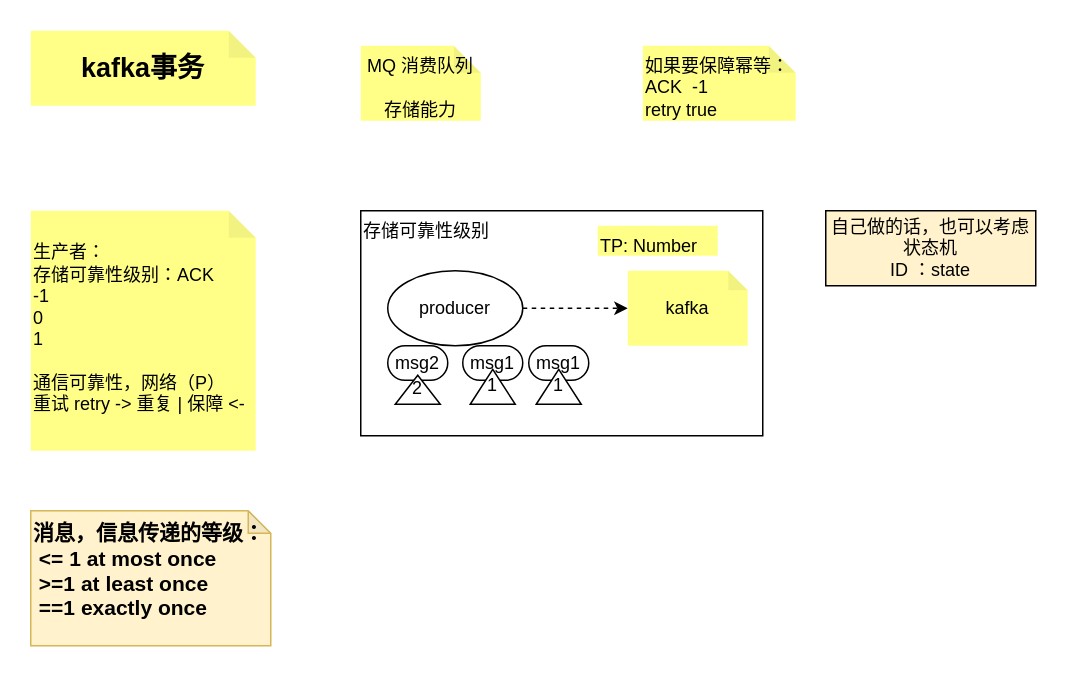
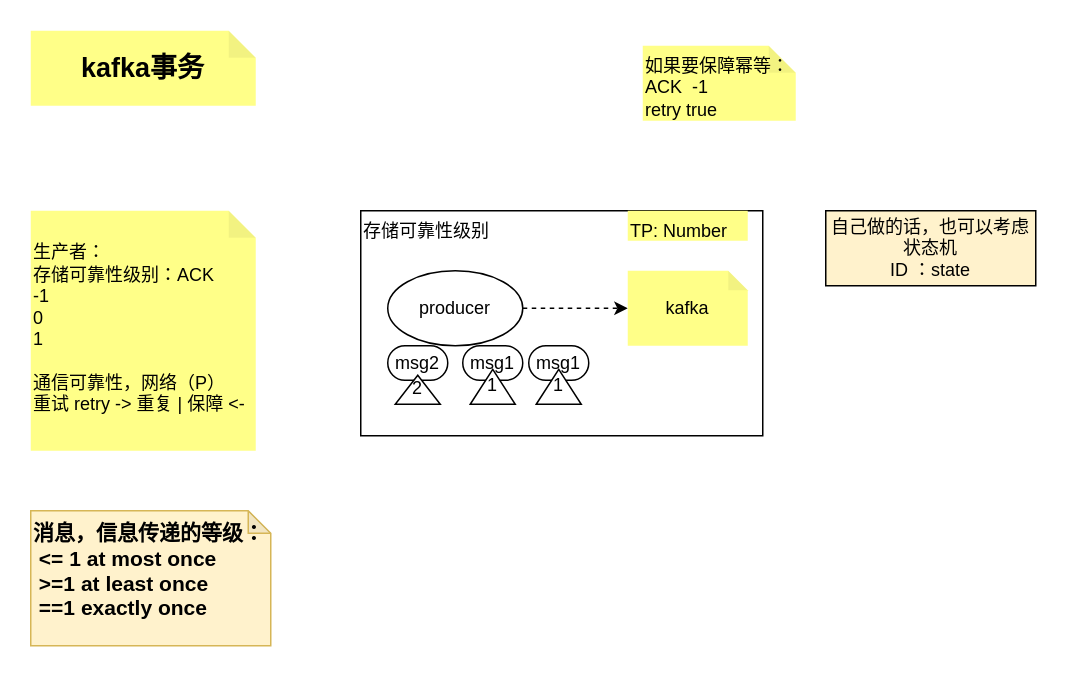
  <mxCell id="0" />
  <mxCell id="1" parent="0" />
  <mxCell id="2" value="存储可靠性级别" style="rounded=0;whiteSpace=wrap;html=1;align=left;verticalAlign=top;" vertex="1" parent="1"><mxGeometry x="240" y="140" width="268" height="150" as="geometry" /></mxCell>
  <mxCell id="3" value="&lt;div&gt;&lt;br&gt;&lt;/div&gt;&lt;div&gt;生产者：&lt;/div&gt;&lt;div&gt;存储可靠性级别：ACK&lt;/div&gt;&lt;div&gt;-1&lt;/div&gt;&lt;div&gt;0&lt;/div&gt;&lt;div&gt;1&lt;/div&gt;&lt;div&gt;&lt;br&gt;&lt;/div&gt;&lt;div&gt;通信可靠性，网络（P）&lt;/div&gt;&lt;div&gt;重试 retry -&amp;gt; 重复 | 保障 &amp;lt;-&lt;/div&gt;" style="shape=note;whiteSpace=wrap;html=1;backgroundOutline=1;darkOpacity=0.05;fillColor=#ffff88;strokeColor=none;horizontal=1;align=left;verticalAlign=top;size=18;" vertex="1" parent="1"><mxGeometry x="20" y="140" width="150" height="160" as="geometry" /></mxCell>
  <mxCell id="4" value="kafka事务" style="shape=note;whiteSpace=wrap;html=1;backgroundOutline=1;darkOpacity=0.05;fillColor=#ffff88;strokeColor=none;horizontal=1;align=center;verticalAlign=middle;size=18;fontSize=18;fontStyle=1" vertex="1" parent="1"><mxGeometry x="20" y="20" width="150" height="50" as="geometry" /></mxCell>
  <mxCell id="5" style="edgeStyle=orthogonalEdgeStyle;rounded=0;orthogonalLoop=1;jettySize=auto;html=1;dashed=1;" edge="1" parent="1" source="6" target="7"><mxGeometry relative="1" as="geometry" /></mxCell>
  <mxCell id="6" value="producer" style="ellipse;whiteSpace=wrap;html=1;" vertex="1" parent="1"><mxGeometry x="258" y="180" width="90" height="50" as="geometry" /></mxCell>
  <mxCell id="7" value="kafka" style="shape=note;whiteSpace=wrap;html=1;backgroundOutline=1;darkOpacity=0.05;fillColor=#ffff88;strokeColor=none;horizontal=1;align=center;verticalAlign=middle;size=13;" vertex="1" parent="1"><mxGeometry x="418" y="180" width="80" height="50" as="geometry" /></mxCell>
  <mxCell id="8" value="msg1" style="rounded=1;whiteSpace=wrap;html=1;arcSize=50;" vertex="1" parent="1"><mxGeometry x="308" y="230" width="40" height="23" as="geometry" /></mxCell>
  <mxCell id="9" value="1" style="triangle;whiteSpace=wrap;html=1;rotation=-90;textDirection=vertical-lr;" vertex="1" parent="1"><mxGeometry x="316.38" y="242.38" width="23.25" height="30" as="geometry" /></mxCell>
  <mxCell id="10" value="msg1" style="rounded=1;whiteSpace=wrap;html=1;arcSize=50;" vertex="1" parent="1"><mxGeometry x="352" y="230" width="40" height="23" as="geometry" /></mxCell>
  <mxCell id="11" value="1" style="triangle;whiteSpace=wrap;html=1;rotation=-90;textDirection=vertical-lr;" vertex="1" parent="1"><mxGeometry x="360.38" y="242.38" width="23.25" height="30" as="geometry" /></mxCell>
  <mxCell id="12" value="msg2" style="rounded=1;whiteSpace=wrap;html=1;arcSize=50;" vertex="1" parent="1"><mxGeometry x="258" y="230" width="40" height="23" as="geometry" /></mxCell>
  <mxCell id="13" value="2" style="triangle;whiteSpace=wrap;html=1;rotation=-90;textDirection=vertical-lr;" vertex="1" parent="1"><mxGeometry x="268.32" y="244.32" width="19.39" height="30" as="geometry" /></mxCell>
- <mxCell id="14" value="TP: Number" style="shape=note;whiteSpace=wrap;html=1;backgroundOutline=1;darkOpacity=0.05;fillColor=#ffff88;strokeColor=none;horizontal=1;align=left;verticalAlign=top;size=0;" vertex="1" parent="1"><mxGeometry x="398" y="150" width="80" height="20" as="geometry" /></mxCell>
- <mxCell id="15" value="MQ 消费队列&lt;div&gt;&lt;br&gt;&lt;/div&gt;&lt;div&gt;存储能力&lt;/div&gt;" style="shape=note;whiteSpace=wrap;html=1;backgroundOutline=1;darkOpacity=0.05;fillColor=#ffff88;strokeColor=none;horizontal=1;align=center;verticalAlign=top;size=18;" vertex="1" parent="1"><mxGeometry x="240" y="30" width="80" height="50" as="geometry" /></mxCell>
+ <mxCell id="14" value="TP: Number" style="shape=note;whiteSpace=wrap;html=1;backgroundOutline=1;darkOpacity=0.05;fillColor=#ffff88;strokeColor=none;horizontal=1;align=left;verticalAlign=top;size=0;" vertex="1" parent="1"><mxGeometry x="418" y="140" width="80" height="20" as="geometry" /></mxCell>
  <mxCell id="16" value="如果要保障幂等：&lt;div&gt;ACK&amp;nbsp; -1&amp;nbsp;&lt;/div&gt;&lt;div&gt;retry true&lt;/div&gt;" style="shape=note;whiteSpace=wrap;html=1;backgroundOutline=1;darkOpacity=0.05;fillColor=#ffff88;strokeColor=none;horizontal=1;align=left;verticalAlign=top;size=18;" vertex="1" parent="1"><mxGeometry x="428" y="30" width="102" height="50" as="geometry" /></mxCell>
  <mxCell id="17" value="自己做的话，也可以考虑状态机&lt;div&gt;ID ：state&lt;/div&gt;" style="rounded=0;whiteSpace=wrap;html=1;align=center;verticalAlign=middle;fillColor=#fff2cc;" vertex="1" parent="1"><mxGeometry x="550" y="140" width="140" height="50" as="geometry" /></mxCell>
  <mxCell id="18" value="消息，信息传递的等级：&lt;div style=&quot;font-size: 14px;&quot;&gt;&amp;nbsp;&amp;lt;= 1 at most once&lt;/div&gt;&lt;div style=&quot;font-size: 14px;&quot;&gt;&amp;nbsp;&amp;gt;=1 at least once&lt;/div&gt;&lt;div style=&quot;font-size: 14px;&quot;&gt;&amp;nbsp;==1 exactly once&lt;/div&gt;" style="shape=note;whiteSpace=wrap;html=1;backgroundOutline=1;darkOpacity=0.05;fillColor=#fff2cc;strokeColor=#d6b656;horizontal=1;align=left;verticalAlign=top;size=15;fontStyle=1;fontSize=14;" vertex="1" parent="1"><mxGeometry x="20" y="340" width="160" height="90" as="geometry" /></mxCell>
